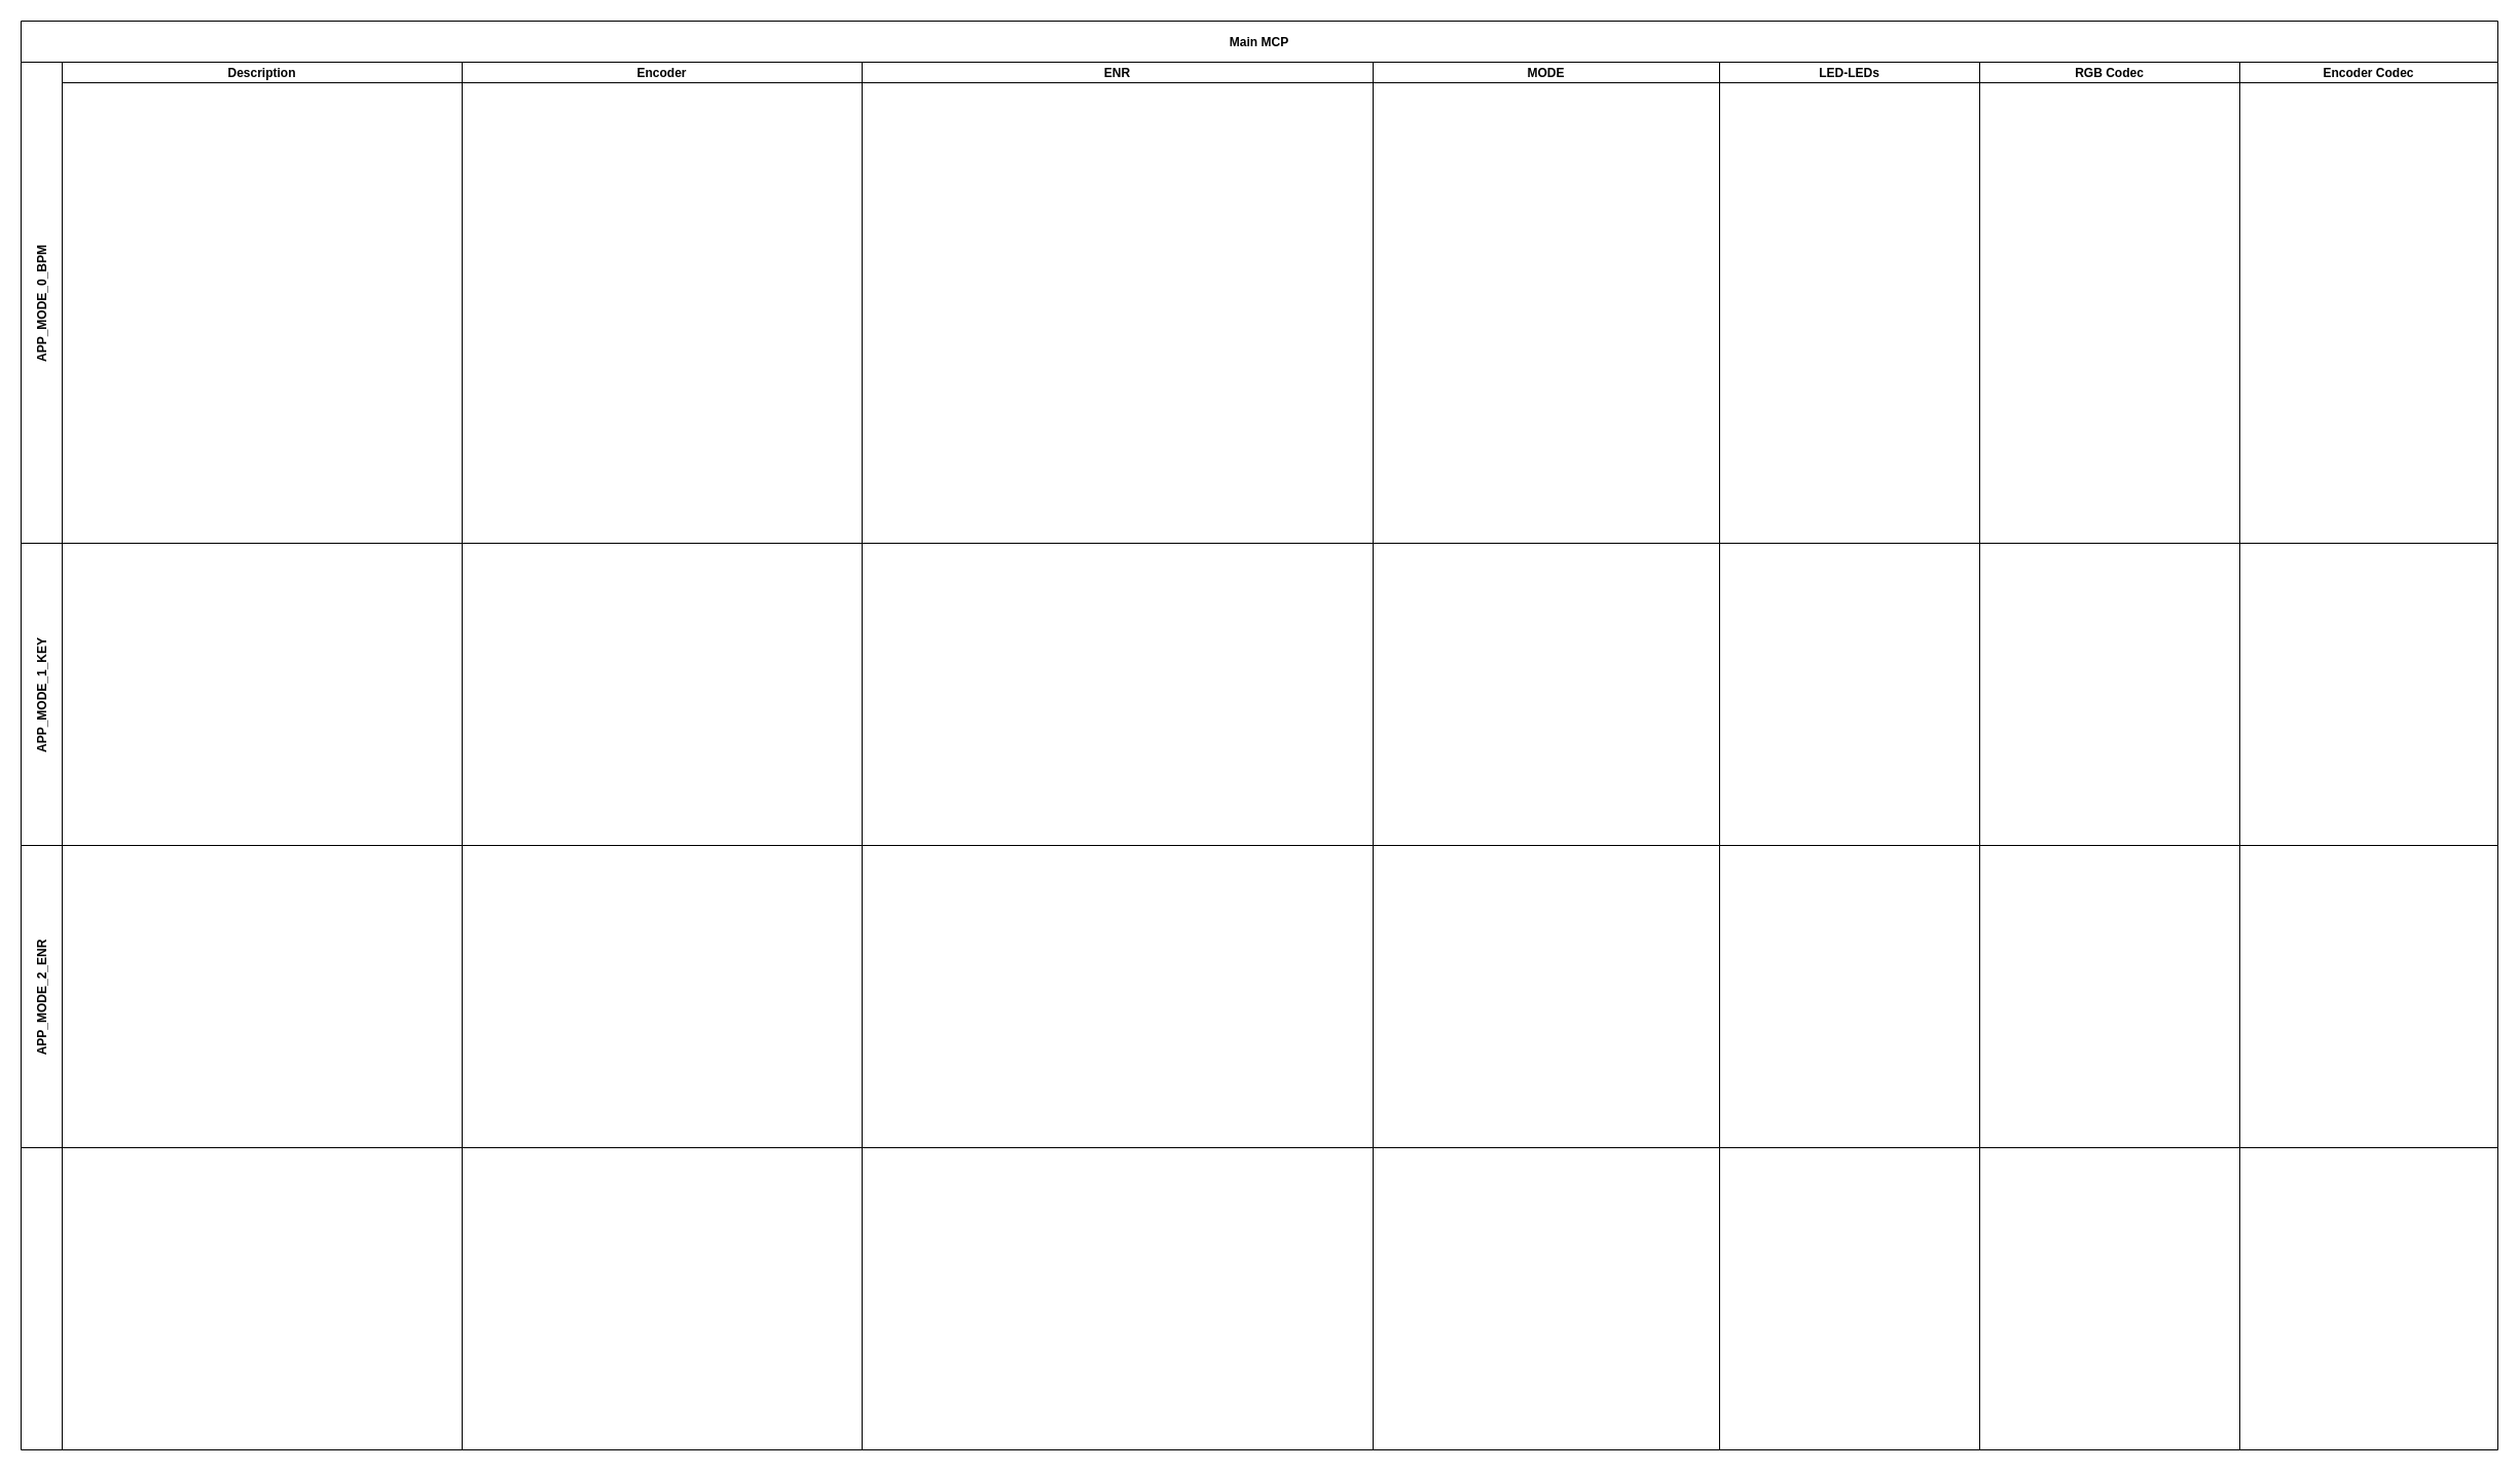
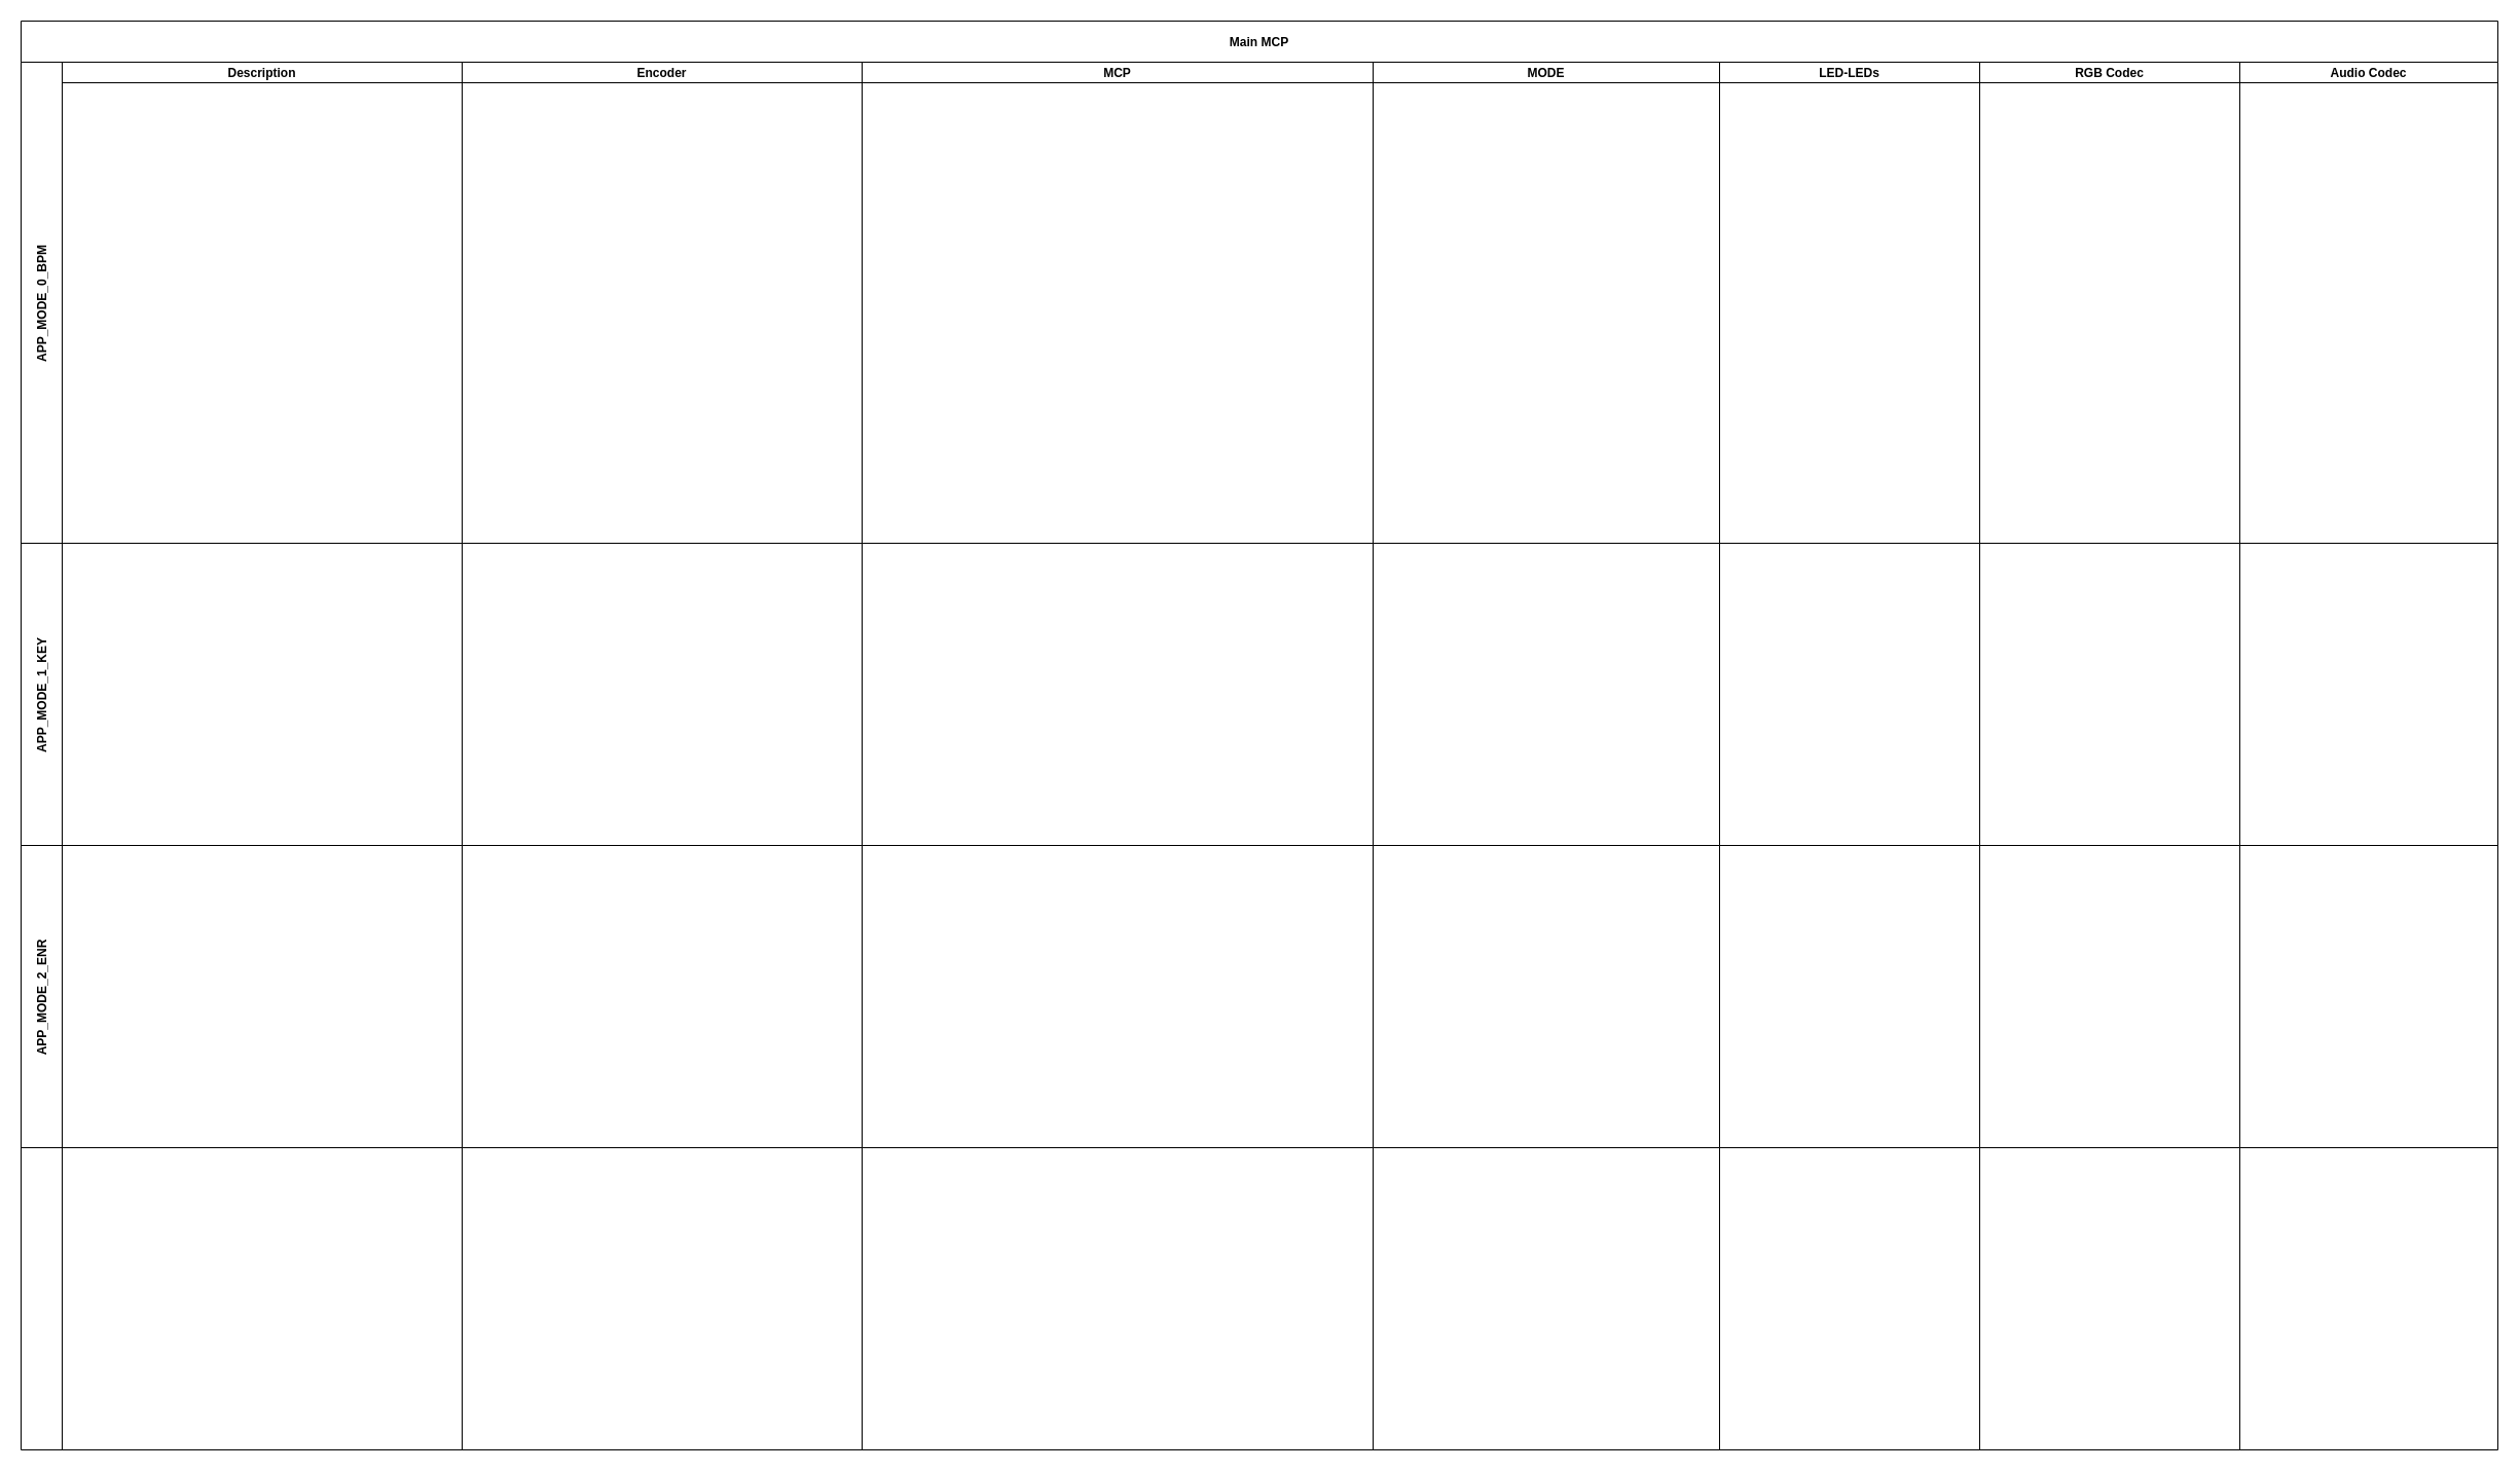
  <mxCell id="0" />
  <mxCell id="1" parent="0" />
  <mxCell id="2" value="Main MCP" style="shape=table;childLayout=tableLayout;startSize=40;collapsible=0;recursiveResize=0;expand=0;fillColor=none;fontStyle=1" parent="1" vertex="1"><mxGeometry x="20" y="20" width="2409" height="1390" as="geometry" /></mxCell>
  <mxCell id="3" value="APP_MODE_0_BPM" style="shape=tableRow;horizontal=0;swimlaneHead=0;swimlaneBody=0;top=0;left=0;bottom=0;right=0;fillColor=none;points=[[0,0.5],[1,0.5]];portConstraint=eastwest;startSize=40;collapsible=0;recursiveResize=0;expand=0;fontStyle=1;" parent="2" vertex="1"><mxGeometry y="40" width="2409" height="468" as="geometry" /></mxCell>
  <mxCell id="4" value="Description" style="swimlane;swimlaneHead=0;swimlaneBody=0;connectable=0;fillColor=none;startSize=20;collapsible=0;recursiveResize=0;expand=0;fontStyle=1;" vertex="1" parent="3"><mxGeometry x="40" width="389" height="468" as="geometry"><mxRectangle width="389" height="468" as="alternateBounds" /></mxGeometry></mxCell>
  <mxCell id="5" value="Encoder" style="swimlane;swimlaneHead=0;swimlaneBody=0;connectable=0;fillColor=none;startSize=20;collapsible=0;recursiveResize=0;expand=0;fontStyle=1;" parent="3" vertex="1"><mxGeometry x="429" width="389" height="468" as="geometry"><mxRectangle width="389" height="468" as="alternateBounds" /></mxGeometry></mxCell>
- <mxCell id="6" value="ENR" style="swimlane;swimlaneHead=0;swimlaneBody=0;connectable=0;fillColor=none;startSize=20;collapsible=0;recursiveResize=0;expand=0;fontStyle=1;" parent="3" vertex="1"><mxGeometry x="818" width="497" height="468" as="geometry"><mxRectangle width="497" height="468" as="alternateBounds" /></mxGeometry></mxCell>
+ <mxCell id="6" value="MCP" style="swimlane;swimlaneHead=0;swimlaneBody=0;connectable=0;fillColor=none;startSize=20;collapsible=0;recursiveResize=0;expand=0;fontStyle=1;" parent="3" vertex="1"><mxGeometry x="818" width="497" height="468" as="geometry"><mxRectangle width="497" height="468" as="alternateBounds" /></mxGeometry></mxCell>
  <mxCell id="7" value="MODE" style="swimlane;swimlaneHead=0;swimlaneBody=0;connectable=0;fillColor=none;startSize=20;collapsible=0;recursiveResize=0;expand=0;fontStyle=1;" parent="3" vertex="1"><mxGeometry x="1315" width="337" height="468" as="geometry"><mxRectangle width="337" height="468" as="alternateBounds" /></mxGeometry></mxCell>
  <mxCell id="8" value="LED-LEDs" style="swimlane;swimlaneHead=0;swimlaneBody=0;connectable=0;fillColor=none;startSize=20;collapsible=0;recursiveResize=0;expand=0;fontStyle=1;" vertex="1" parent="3"><mxGeometry x="1652" width="253" height="468" as="geometry"><mxRectangle width="253" height="468" as="alternateBounds" /></mxGeometry></mxCell>
  <mxCell id="9" value="RGB Codec" style="swimlane;swimlaneHead=0;swimlaneBody=0;connectable=0;fillColor=none;startSize=20;collapsible=0;recursiveResize=0;expand=0;fontStyle=1;" vertex="1" parent="3"><mxGeometry x="1905" width="253" height="468" as="geometry"><mxRectangle width="253" height="468" as="alternateBounds" /></mxGeometry></mxCell>
- <mxCell id="10" value="Encoder Codec" style="swimlane;swimlaneHead=0;swimlaneBody=0;connectable=0;fillColor=none;startSize=20;collapsible=0;recursiveResize=0;expand=0;fontStyle=1;" vertex="1" parent="3"><mxGeometry x="2158" width="251" height="468" as="geometry"><mxRectangle width="251" height="468" as="alternateBounds" /></mxGeometry></mxCell>
+ <mxCell id="10" value="Audio Codec" style="swimlane;swimlaneHead=0;swimlaneBody=0;connectable=0;fillColor=none;startSize=20;collapsible=0;recursiveResize=0;expand=0;fontStyle=1;" vertex="1" parent="3"><mxGeometry x="2158" width="251" height="468" as="geometry"><mxRectangle width="251" height="468" as="alternateBounds" /></mxGeometry></mxCell>
  <mxCell id="11" value="APP_MODE_1_KEY" style="shape=tableRow;horizontal=0;swimlaneHead=0;swimlaneBody=0;top=0;left=0;bottom=0;right=0;fillColor=none;points=[[0,0.5],[1,0.5]];portConstraint=eastwest;startSize=40;collapsible=0;recursiveResize=0;expand=0;fontStyle=1;" parent="2" vertex="1"><mxGeometry y="508" width="2409" height="294" as="geometry" /></mxCell>
  <mxCell id="12" style="swimlane;swimlaneHead=0;swimlaneBody=0;connectable=0;fillColor=none;startSize=0;collapsible=0;recursiveResize=0;expand=0;fontStyle=1;" vertex="1" parent="11"><mxGeometry x="40" width="389" height="294" as="geometry"><mxRectangle width="389" height="294" as="alternateBounds" /></mxGeometry></mxCell>
  <mxCell id="13" value="" style="swimlane;swimlaneHead=0;swimlaneBody=0;connectable=0;fillColor=none;startSize=0;collapsible=0;recursiveResize=0;expand=0;fontStyle=1;" parent="11" vertex="1"><mxGeometry x="429" width="389" height="294" as="geometry"><mxRectangle width="389" height="294" as="alternateBounds" /></mxGeometry></mxCell>
  <mxCell id="14" value="" style="swimlane;swimlaneHead=0;swimlaneBody=0;connectable=0;fillColor=none;startSize=0;collapsible=0;recursiveResize=0;expand=0;fontStyle=1;" parent="11" vertex="1"><mxGeometry x="818" width="497" height="294" as="geometry"><mxRectangle width="497" height="294" as="alternateBounds" /></mxGeometry></mxCell>
  <mxCell id="15" value="" style="swimlane;swimlaneHead=0;swimlaneBody=0;connectable=0;fillColor=none;startSize=0;collapsible=0;recursiveResize=0;expand=0;fontStyle=1;" parent="11" vertex="1"><mxGeometry x="1315" width="337" height="294" as="geometry"><mxRectangle width="337" height="294" as="alternateBounds" /></mxGeometry></mxCell>
  <mxCell id="16" style="swimlane;swimlaneHead=0;swimlaneBody=0;connectable=0;fillColor=none;startSize=0;collapsible=0;recursiveResize=0;expand=0;fontStyle=1;" vertex="1" parent="11"><mxGeometry x="1652" width="253" height="294" as="geometry"><mxRectangle width="253" height="294" as="alternateBounds" /></mxGeometry></mxCell>
  <mxCell id="17" style="swimlane;swimlaneHead=0;swimlaneBody=0;connectable=0;fillColor=none;startSize=0;collapsible=0;recursiveResize=0;expand=0;fontStyle=1;" vertex="1" parent="11"><mxGeometry x="1905" width="253" height="294" as="geometry"><mxRectangle width="253" height="294" as="alternateBounds" /></mxGeometry></mxCell>
  <mxCell id="18" style="swimlane;swimlaneHead=0;swimlaneBody=0;connectable=0;fillColor=none;startSize=0;collapsible=0;recursiveResize=0;expand=0;fontStyle=1;" vertex="1" parent="11"><mxGeometry x="2158" width="251" height="294" as="geometry"><mxRectangle width="251" height="294" as="alternateBounds" /></mxGeometry></mxCell>
  <mxCell id="19" value="APP_MODE_2_ENR" style="shape=tableRow;horizontal=0;swimlaneHead=0;swimlaneBody=0;top=0;left=0;bottom=0;right=0;fillColor=none;points=[[0,0.5],[1,0.5]];portConstraint=eastwest;startSize=40;collapsible=0;recursiveResize=0;expand=0;fontStyle=1;" vertex="1" parent="2"><mxGeometry y="802" width="2409" height="294" as="geometry" /></mxCell>
  <mxCell id="20" style="swimlane;swimlaneHead=0;swimlaneBody=0;connectable=0;fillColor=none;startSize=0;collapsible=0;recursiveResize=0;expand=0;fontStyle=1;" vertex="1" parent="19"><mxGeometry x="40" width="389" height="294" as="geometry"><mxRectangle width="389" height="294" as="alternateBounds" /></mxGeometry></mxCell>
  <mxCell id="21" style="swimlane;swimlaneHead=0;swimlaneBody=0;connectable=0;fillColor=none;startSize=0;collapsible=0;recursiveResize=0;expand=0;fontStyle=1;" vertex="1" parent="19"><mxGeometry x="429" width="389" height="294" as="geometry"><mxRectangle width="389" height="294" as="alternateBounds" /></mxGeometry></mxCell>
  <mxCell id="22" style="swimlane;swimlaneHead=0;swimlaneBody=0;connectable=0;fillColor=none;startSize=0;collapsible=0;recursiveResize=0;expand=0;fontStyle=1;" vertex="1" parent="19"><mxGeometry x="818" width="497" height="294" as="geometry"><mxRectangle width="497" height="294" as="alternateBounds" /></mxGeometry></mxCell>
  <mxCell id="23" style="swimlane;swimlaneHead=0;swimlaneBody=0;connectable=0;fillColor=none;startSize=0;collapsible=0;recursiveResize=0;expand=0;fontStyle=1;" vertex="1" parent="19"><mxGeometry x="1315" width="337" height="294" as="geometry"><mxRectangle width="337" height="294" as="alternateBounds" /></mxGeometry></mxCell>
  <mxCell id="24" style="swimlane;swimlaneHead=0;swimlaneBody=0;connectable=0;fillColor=none;startSize=0;collapsible=0;recursiveResize=0;expand=0;fontStyle=1;" vertex="1" parent="19"><mxGeometry x="1652" width="253" height="294" as="geometry"><mxRectangle width="253" height="294" as="alternateBounds" /></mxGeometry></mxCell>
  <mxCell id="25" style="swimlane;swimlaneHead=0;swimlaneBody=0;connectable=0;fillColor=none;startSize=0;collapsible=0;recursiveResize=0;expand=0;fontStyle=1;" vertex="1" parent="19"><mxGeometry x="1905" width="253" height="294" as="geometry"><mxRectangle width="253" height="294" as="alternateBounds" /></mxGeometry></mxCell>
  <mxCell id="26" style="swimlane;swimlaneHead=0;swimlaneBody=0;connectable=0;fillColor=none;startSize=0;collapsible=0;recursiveResize=0;expand=0;fontStyle=1;" vertex="1" parent="19"><mxGeometry x="2158" width="251" height="294" as="geometry"><mxRectangle width="251" height="294" as="alternateBounds" /></mxGeometry></mxCell>
  <mxCell id="27" style="shape=tableRow;horizontal=0;swimlaneHead=0;swimlaneBody=0;top=0;left=0;bottom=0;right=0;fillColor=none;points=[[0,0.5],[1,0.5]];portConstraint=eastwest;startSize=40;collapsible=0;recursiveResize=0;expand=0;fontStyle=1;" vertex="1" parent="2"><mxGeometry y="1096" width="2409" height="294" as="geometry" /></mxCell>
  <mxCell id="28" style="swimlane;swimlaneHead=0;swimlaneBody=0;connectable=0;fillColor=none;startSize=0;collapsible=0;recursiveResize=0;expand=0;fontStyle=1;" vertex="1" parent="27"><mxGeometry x="40" width="389" height="294" as="geometry"><mxRectangle width="389" height="294" as="alternateBounds" /></mxGeometry></mxCell>
  <mxCell id="29" style="swimlane;swimlaneHead=0;swimlaneBody=0;connectable=0;fillColor=none;startSize=0;collapsible=0;recursiveResize=0;expand=0;fontStyle=1;" vertex="1" parent="27"><mxGeometry x="429" width="389" height="294" as="geometry"><mxRectangle width="389" height="294" as="alternateBounds" /></mxGeometry></mxCell>
  <mxCell id="30" style="swimlane;swimlaneHead=0;swimlaneBody=0;connectable=0;fillColor=none;startSize=0;collapsible=0;recursiveResize=0;expand=0;fontStyle=1;" vertex="1" parent="27"><mxGeometry x="818" width="497" height="294" as="geometry"><mxRectangle width="497" height="294" as="alternateBounds" /></mxGeometry></mxCell>
  <mxCell id="31" style="swimlane;swimlaneHead=0;swimlaneBody=0;connectable=0;fillColor=none;startSize=0;collapsible=0;recursiveResize=0;expand=0;fontStyle=1;" vertex="1" parent="27"><mxGeometry x="1315" width="337" height="294" as="geometry"><mxRectangle width="337" height="294" as="alternateBounds" /></mxGeometry></mxCell>
  <mxCell id="32" style="swimlane;swimlaneHead=0;swimlaneBody=0;connectable=0;fillColor=none;startSize=0;collapsible=0;recursiveResize=0;expand=0;fontStyle=1;" vertex="1" parent="27"><mxGeometry x="1652" width="253" height="294" as="geometry"><mxRectangle width="253" height="294" as="alternateBounds" /></mxGeometry></mxCell>
  <mxCell id="33" style="swimlane;swimlaneHead=0;swimlaneBody=0;connectable=0;fillColor=none;startSize=0;collapsible=0;recursiveResize=0;expand=0;fontStyle=1;" vertex="1" parent="27"><mxGeometry x="1905" width="253" height="294" as="geometry"><mxRectangle width="253" height="294" as="alternateBounds" /></mxGeometry></mxCell>
  <mxCell id="34" style="swimlane;swimlaneHead=0;swimlaneBody=0;connectable=0;fillColor=none;startSize=0;collapsible=0;recursiveResize=0;expand=0;fontStyle=1;" vertex="1" parent="27"><mxGeometry x="2158" width="251" height="294" as="geometry"><mxRectangle width="251" height="294" as="alternateBounds" /></mxGeometry></mxCell>
